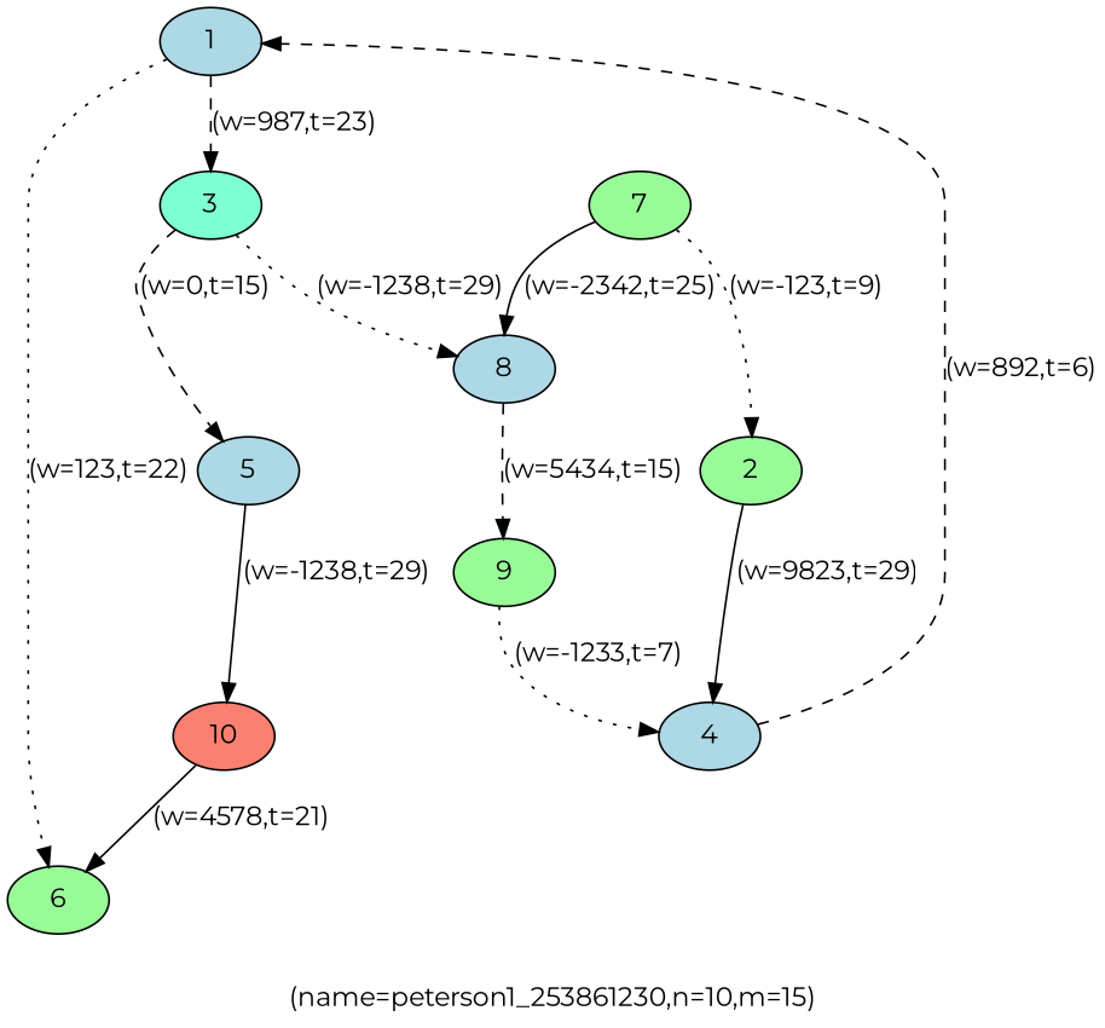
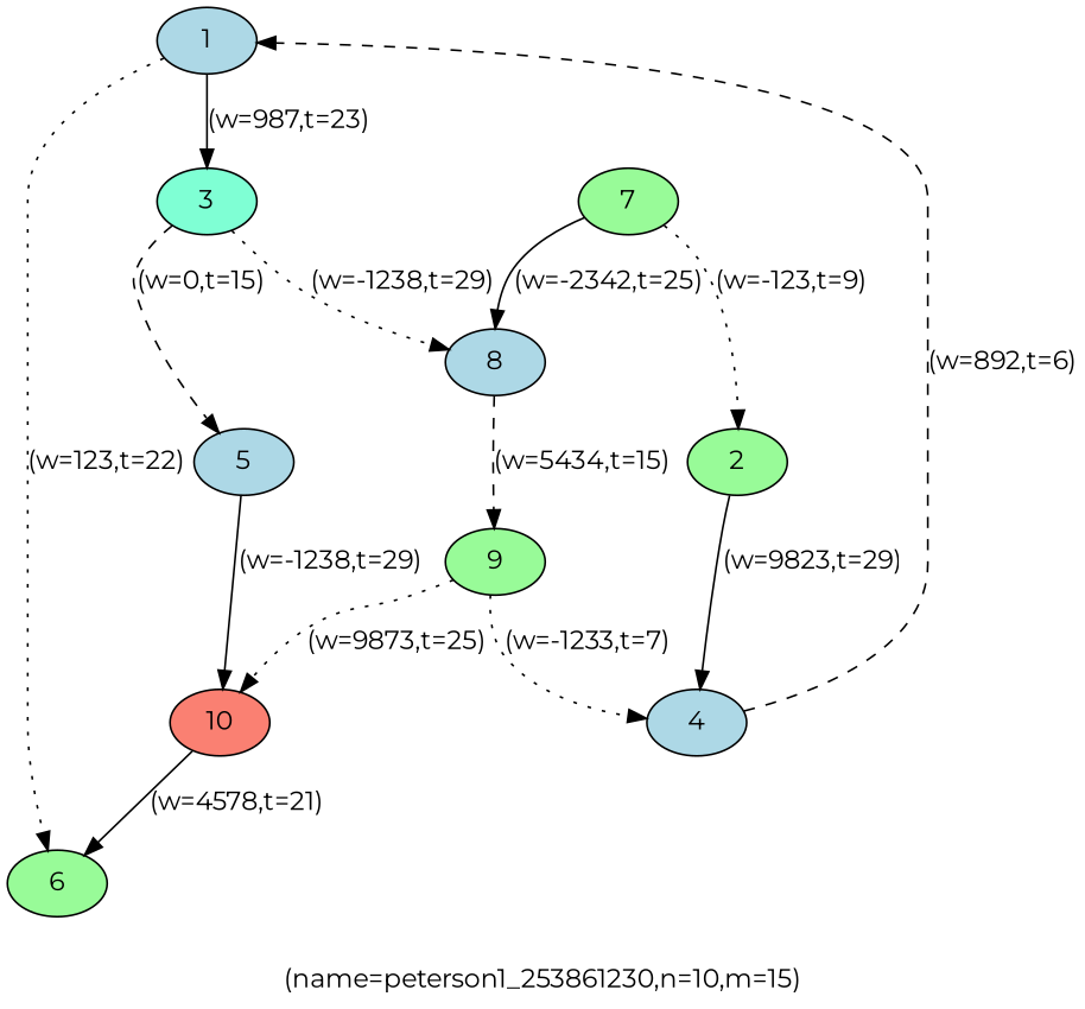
  digraph {
    fontname=Montserrat
    label="(name=peterson1_253861230,n=10,m=15)"
    node [fillcolor=lightblue fontname=Montserrat style=filled]
    edge [fontname=Montserrat style=dotted]
    n1 [label=1]
    n2 [fillcolor=aquamarine label=3]
    n3 [fillcolor=palegreen label=6]
    n4 [label=5]
    n5 [label=8]
    n6 [fillcolor=salmon label=10]
    n7 [fillcolor=palegreen label=9]
    n8 [fillcolor=palegreen label=2]
    n9 [label=4]
    n10 [fillcolor=palegreen label=7]
-   n1 -> n2 [label="(w=987,t=23)" style=dashed]
+   n1 -> n2 [label="(w=987,t=23)" style=solid]
    n1 -> n3 [label="(w=123,t=22)"]
    n2 -> n4 [label="(w=0,t=15)" style=dashed]
    n2 -> n5 [label="(w=-1238,t=29)"]
    n4 -> n6 [label="(w=-1238,t=29)" style=solid]
    n5 -> n7 [label="(w=5434,t=15)" style=dashed]
    n6 -> n3 [label="(w=4578,t=21)" style=solid]
+   n7 -> n6 [label="(w=9873,t=25)"]
    n7 -> n9 [label="(w=-1233,t=7)"]
    n8 -> n9 [label="(w=9823,t=29)" style=solid]
    n9 -> n1 [label="(w=892,t=6)" style=dashed]
    n10 -> n5 [label="(w=-2342,t=25)" style=solid]
    n10 -> n8 [label="(w=-123,t=9)"]
  }
